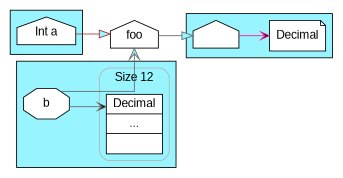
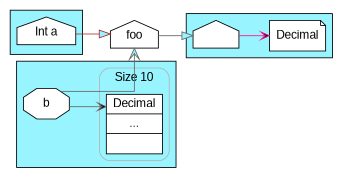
  digraph {
    compound=true
    fillcolor=cadetblue1
    fontname="Liberation Sans"
    rankdir=LR
    splines=ortho
    style=filled
    node [fillcolor=white fontname="Liberation Sans" shape=house style=filled]
    edge [arrowsize=1.3 color=gray40 fillcolor=cadetblue1 fontname="Liberation Sans" style=filled arrowhead=open]
    n1 [label="Int a"]
    n2 [label="<f0> Decimal| <f1>...| <f2>" shape=record]
    n3 [label=b shape=octagon]
    n4 [label=" "]
    n5 [label=Decimal shape=note]
    foo
    subgraph cluster_1 {
      n1
    }
    subgraph cluster_2 {
      n3
      subgraph cluster_3 {
        color=gray70
-       label="Size 12"
+       label="Size 10"
        style=rounded
        n2
      }
    }
    subgraph cluster_4 {
      n4
      n5
    }
    n1 -> foo [color=brown arrowhead=""]
    n3 -> n2 [arrowsize=1 fillcolor=black penwidth=1 style=solid]
    n3 -> foo
    n4 -> n5 [arrowsize=1 color=deeppink fillcolor=black penwidth=1 style=solid]
    foo -> n4 [arrowhead=""]
  }
